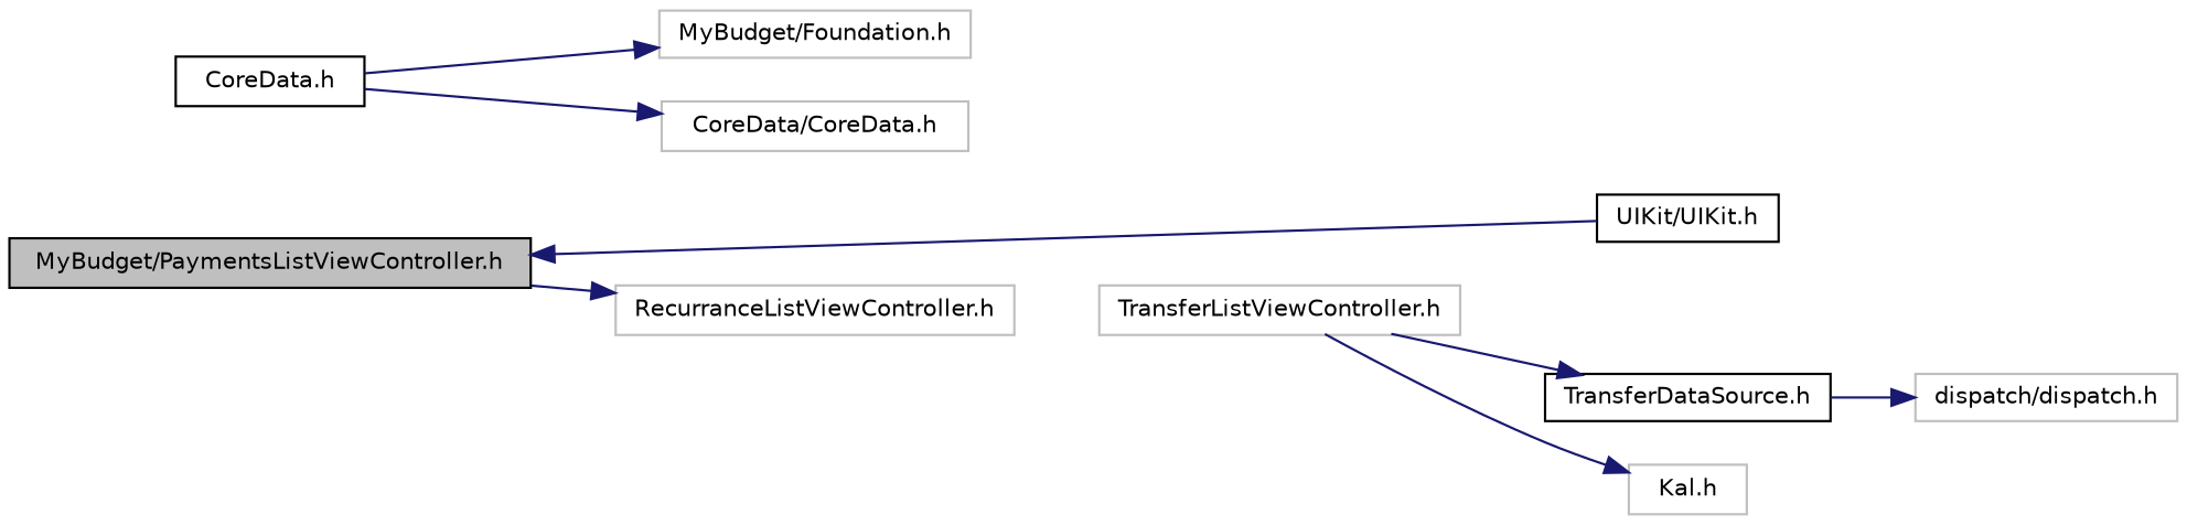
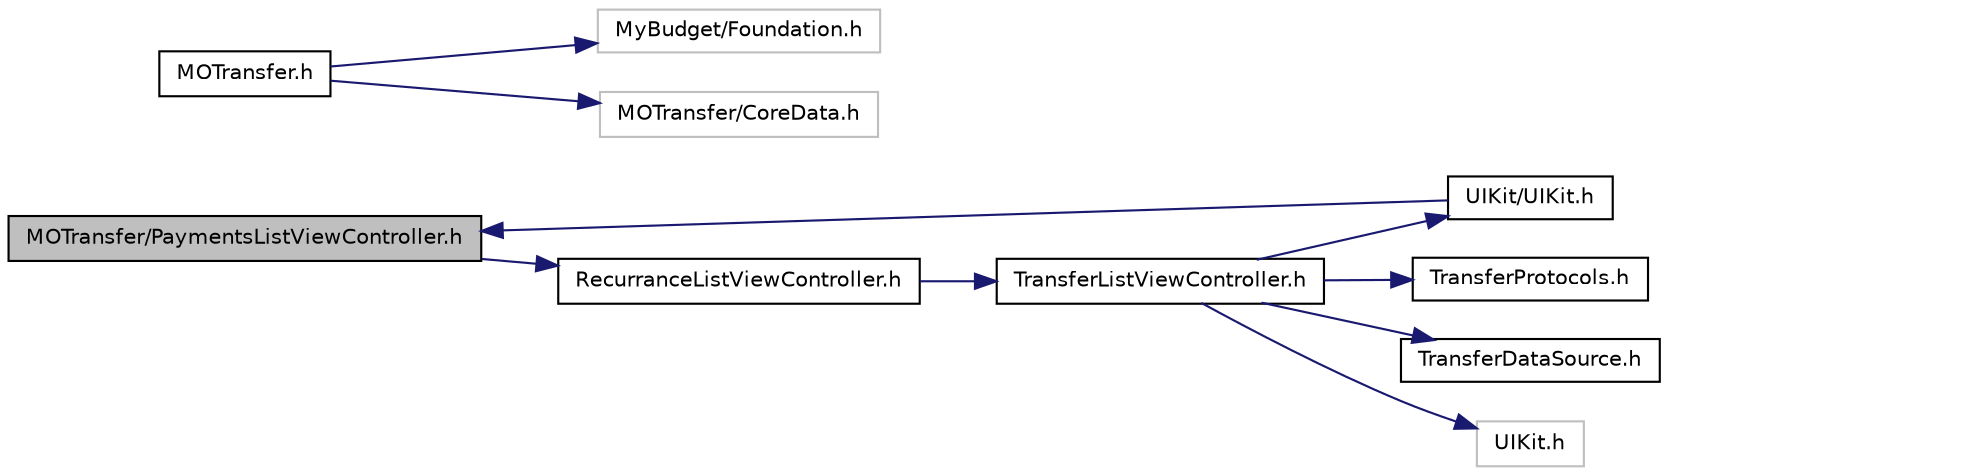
  digraph {
    rankdir=LR
    node [color=black fillcolor=white fontname=Helvetica fontsize=10 shape=record style=filled]
    edge [color=midnightblue fontname=Helvetica fontsize=10 labelfontname=Helvetica labelfontsize=10 style=solid]
-   n1 [fillcolor=grey75 fontcolor=black height=0.2 label="MyBudget/PaymentsListViewController.h" width=0.4]
-   n2 [color=grey75 height=0.2 label="RecurranceListViewController.h" width=0.4]
+   n1 [fillcolor=grey75 fontcolor=black height=0.2 label="MOTransfer/PaymentsListViewController.h" width=0.4]
+   n2 [height=0.2 label="RecurranceListViewController.h" width=0.4]
    n3 [height=0.2 label="UIKit/UIKit.h" width=0.4]
-   n4 [color=grey75 height=0.2 label="TransferListViewController.h" width=0.4]
+   n4 [height=0.2 label="TransferListViewController.h" width=0.4]
+   n5 [height=0.2 label="TransferProtocols.h" width=0.4]
    n6 [height=0.2 label="TransferDataSource.h" width=0.4]
-   n7 [color=grey75 height=0.2 label="Kal.h" width=0.4]
-   n8 [color=grey75 height=0.2 label="dispatch/dispatch.h" width=0.4]
-   n9 [height=0.2 label="CoreData.h" width=0.4]
+   n7 [color=grey75 height=0.2 label="UIKit.h" width=0.4]
+   n9 [height=0.2 label="MOTransfer.h" width=0.4]
    n10 [color=grey75 height=0.2 label="MyBudget/Foundation.h" width=0.4]
-   n11 [color=grey75 height=0.2 label="CoreData/CoreData.h" width=0.4]
+   n11 [color=grey75 height=0.2 label="MOTransfer/CoreData.h" width=0.4]
    n1 -> n2
+   n2 -> n4
    n3 -> n1
+   n4 -> n3
+   n4 -> n5
    n4 -> n6
    n4 -> n7
-   n6 -> n8
    n9 -> n10
    n9 -> n11
  }
